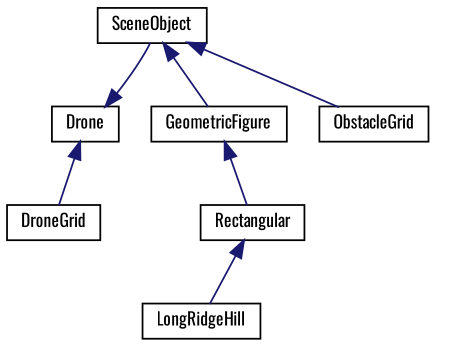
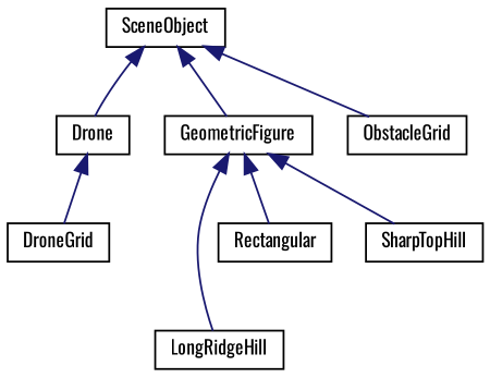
  digraph {
    fontname=Oswald
    rankdir=TB
    node [color=black fillcolor=white fontname=Oswald fontsize=10 shape=record style=filled]
    edge [color=midnightblue dir=back fontname=Oswald fontsize=10 labelfontname=Helvetica labelfontsize=10 style=solid]
    n1 [height=0.2 label=SceneObject width=0.4]
    n2 [height=0.2 label=Drone width=0.4]
    n3 [height=0.2 label=GeometricFigure width=0.4]
    n4 [height=0.2 label=ObstacleGrid width=0.4]
    n5 [height=0.2 label=DroneGrid width=0.4]
    n6 [height=0.2 label=LongRidgeHill width=0.4]
    n7 [height=0.2 label=Rectangular width=0.4]
-   n2 -> n1
+   n8 [height=0.2 label=SharpTopHill width=0.4]
+   n1 -> n2
    n1 -> n3
    n1 -> n4
    n2 -> n5
-   n7 -> n6
+   n3 -> n6
    n3 -> n7
+   n3 -> n8
  }
